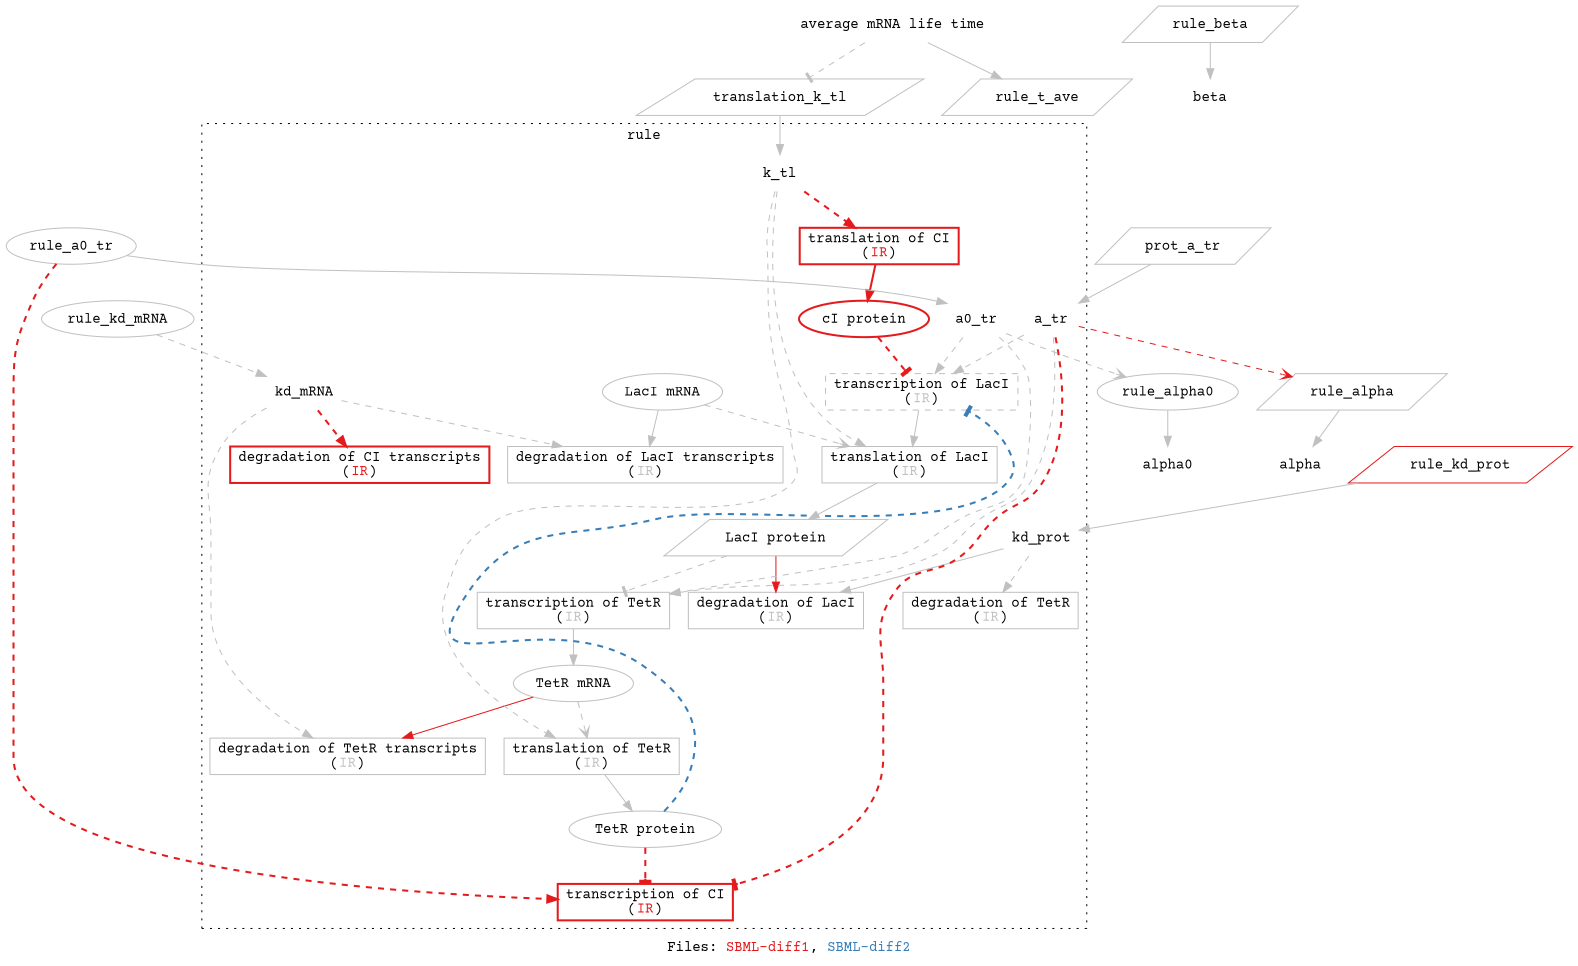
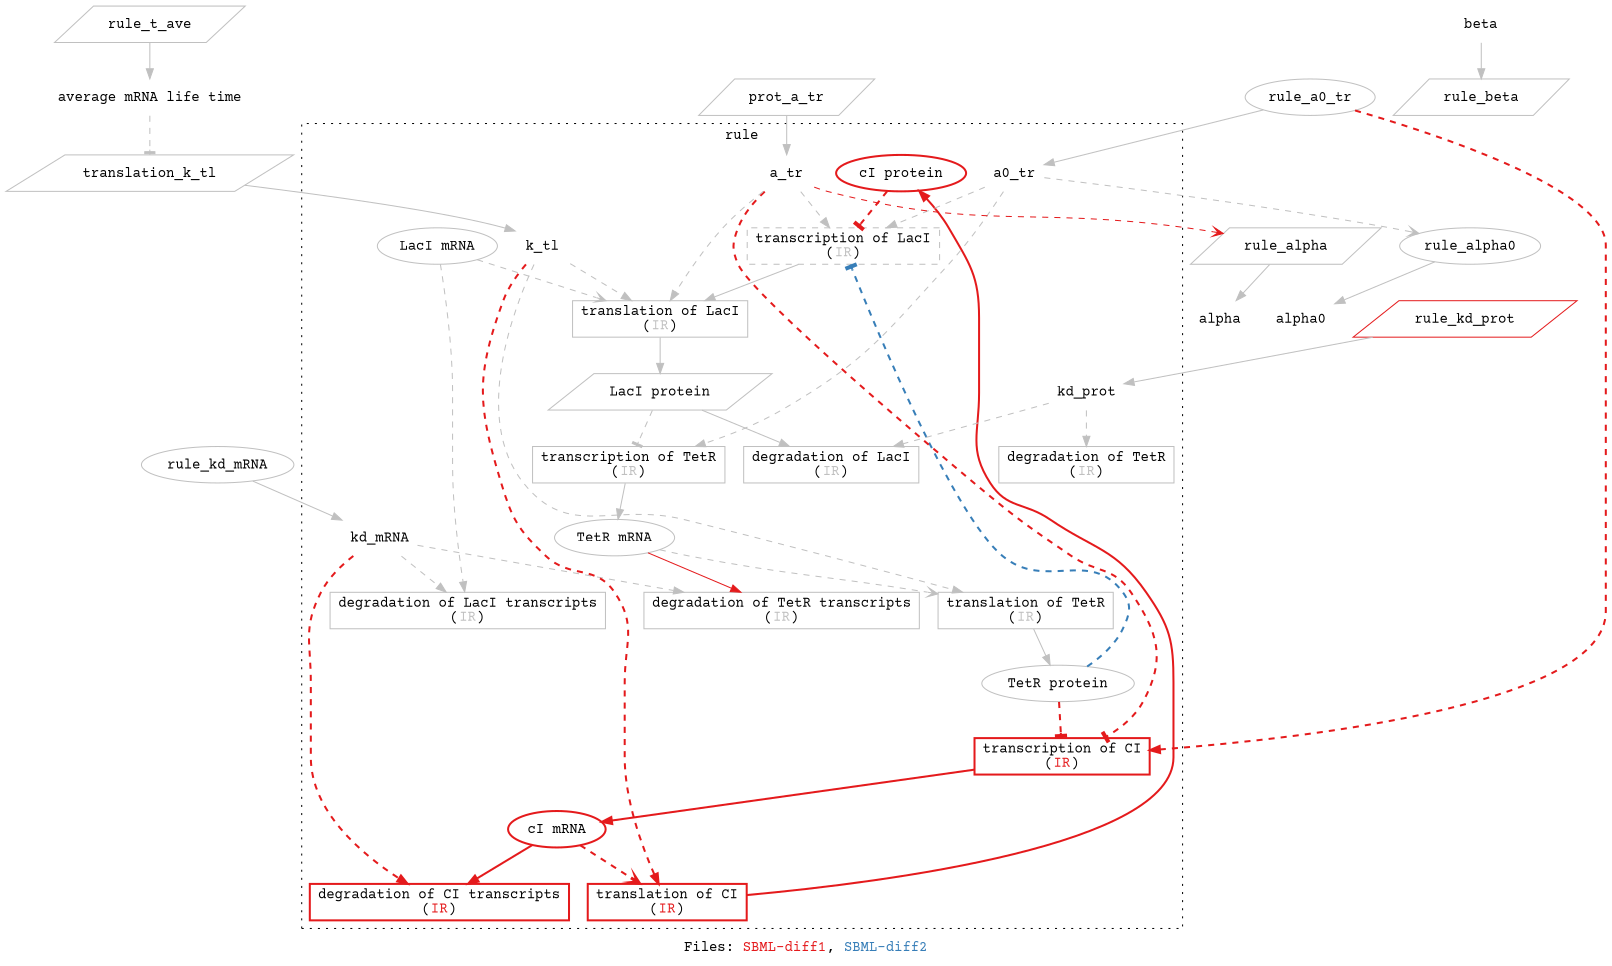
  digraph {
    fontname="Courier Prime"
    label=<Files: <font color='#e41a1c'>SBML-diff1</font>, <font color='#377eb8'>SBML-diff2</font>>
    rankdir=TB
    node [color=grey fontname="Courier Prime" shape=rectangle]
    edge [color=grey fontname="Courier Prime"]
    n1 [color="#e41a1c" label="cI protein" style="bold," shape=""]
    n2 [label=<transcription of LacI<br/>(<font color='grey'>IR</font>)> style=dashed]
    n3 [label="LacI protein" shape=parallelogram]
    n4 [label=<degradation of LacI<br/>(<font color='grey'>IR</font>)>]
    n5 [label=<transcription of TetR<br/>(<font color='grey'>IR</font>)>]
    n6 [label="TetR protein" shape=""]
    n7 [label=<degradation of TetR<br/>(<font color='grey'>IR</font>)>]
    n8 [color="#e41a1c" label=<transcription of CI<br/>(<font color='#e41a1c'>IR</font>)> style="bold,"]
    n9 [label="TetR mRNA" shape=""]
    n10 [label=<degradation of TetR transcripts<br/>(<font color='grey'>IR</font>)>]
    n11 [label=<translation of TetR<br/>(<font color='grey'>IR</font>)>]
    n12 [label="LacI mRNA" shape=""]
    n13 [label=<degradation of LacI transcripts<br/>(<font color='grey'>IR</font>)>]
    n14 [label=<translation of LacI<br/>(<font color='grey'>IR</font>)>]
+   n15 [color="#e41a1c" label="cI mRNA" style="bold," shape=""]
    n16 [color="#e41a1c" label=<degradation of CI transcripts<br/>(<font color='#e41a1c'>IR</font>)> style="bold,"]
    n17 [color="#e41a1c" label=<translation of CI<br/>(<font color='#e41a1c'>IR</font>)> style="bold,"]
    n18 [label=kd_mRNA shape=none]
    n19 [label=k_tl shape=none]
    n20 [label=kd_prot shape=none]
    n21 [color="#e41a1c" label=a0_tr shape=none]
    n22 [label=a_tr shape=none]
    rule_alpha0 [shape=ellipse]
    rule_alpha [shape=parallelogram]
    n25 [label=alpha0 shape=none]
    n26 [label=alpha shape=none]
    n27 [label=translation_k_tl shape=parallelogram]
    n28 [label="average mRNA life time" shape=none]
    rule_a0_tr [shape=ellipse]
    rule_t_ave [shape=parallelogram]
    rule_beta [shape=parallelogram]
    n32 [label=beta shape=none]
    n33 [label=prot_a_tr shape=parallelogram]
    rule_kd_prot [color="#e41a1c" shape=parallelogram]
    rule_kd_mRNA [shape=ellipse]
    subgraph cluster_1 {
      label=rule
      style=dotted
      n1
      n2
      n3
      n4
      n5
      n6
      n7
      n8
      n9
      n10
      n11
      n12
      n13
      n14
+     n15
      n16
      n17
      n18
      n19
      n20
      n21
      n22
    }
    n1 -> n2 [arrowhead=tee color="#e41a1c" style="bold,dashed"]
    n2 -> n14
-   n3 -> n4 [color="#e41a1c"]
+   n3 -> n4
    n3 -> n5 [arrowhead=tee style=dashed]
    n5 -> n9
    n6 -> n2 [arrowhead=tee color="#377eb8" style="bold,dashed"]
    n6 -> n8 [arrowhead=tee color="#e41a1c" style="bold,dashed"]
+   n8 -> n15 [color="#e41a1c" style="bold,"]
    n9 -> n10 [color="#e41a1c"]
    n9 -> n11 [arrowhead=vee style=dashed]
    n11 -> n6
-   n12 -> n13
+   n12 -> n13 [style=dashed]
    n12 -> n14 [arrowhead=vee style=dashed]
    n14 -> n3
+   n15 -> n16 [color="#e41a1c" style="bold,"]
+   n15 -> n17 [arrowhead=vee color="#e41a1c" style="bold,dashed"]
    n17 -> n1 [color="#e41a1c" style="bold,"]
    n18 -> n10 [style=dashed]
    n18 -> n13 [style=dashed]
    n18 -> n16 [color="#e41a1c" style="bold,dashed"]
    n19 -> n11 [style=dashed]
    n19 -> n14 [style=dashed]
    n19 -> n17 [color="#e41a1c" style="bold,dashed"]
-   n20 -> n4 [style=solid]
+   n20 -> n4 [style=dashed]
    n20 -> n7 [style=dashed]
    n21 -> n2 [style=dashed]
    n21 -> n5 [style=dashed]
    n21 -> rule_alpha0 [arrowhead=vee style=dashed]
    n22 -> n2 [style=dashed]
-   n22 -> n5 [style=dashed]
+   n22 -> n14 [style=dashed]
    n22 -> n8 [arrowhead=tee color="#e41a1c" style="bold,dashed"]
    n22 -> rule_alpha [arrowhead=vee color="#e41a1c" style=dashed]
    rule_alpha0 -> n25
    rule_alpha -> n26
    n27 -> n19
    n28 -> n27 [arrowhead=tee style=dashed]
    rule_a0_tr -> n8 [color="#e41a1c" style="bold,dashed"]
    rule_a0_tr -> n21
-   n28 -> rule_t_ave
-   rule_beta -> n32
+   rule_t_ave -> n28
+   n32 -> rule_beta
    n33 -> n22
    rule_kd_prot -> n20
-   rule_kd_mRNA -> n18 [style=dashed]
+   rule_kd_mRNA -> n18
  }
